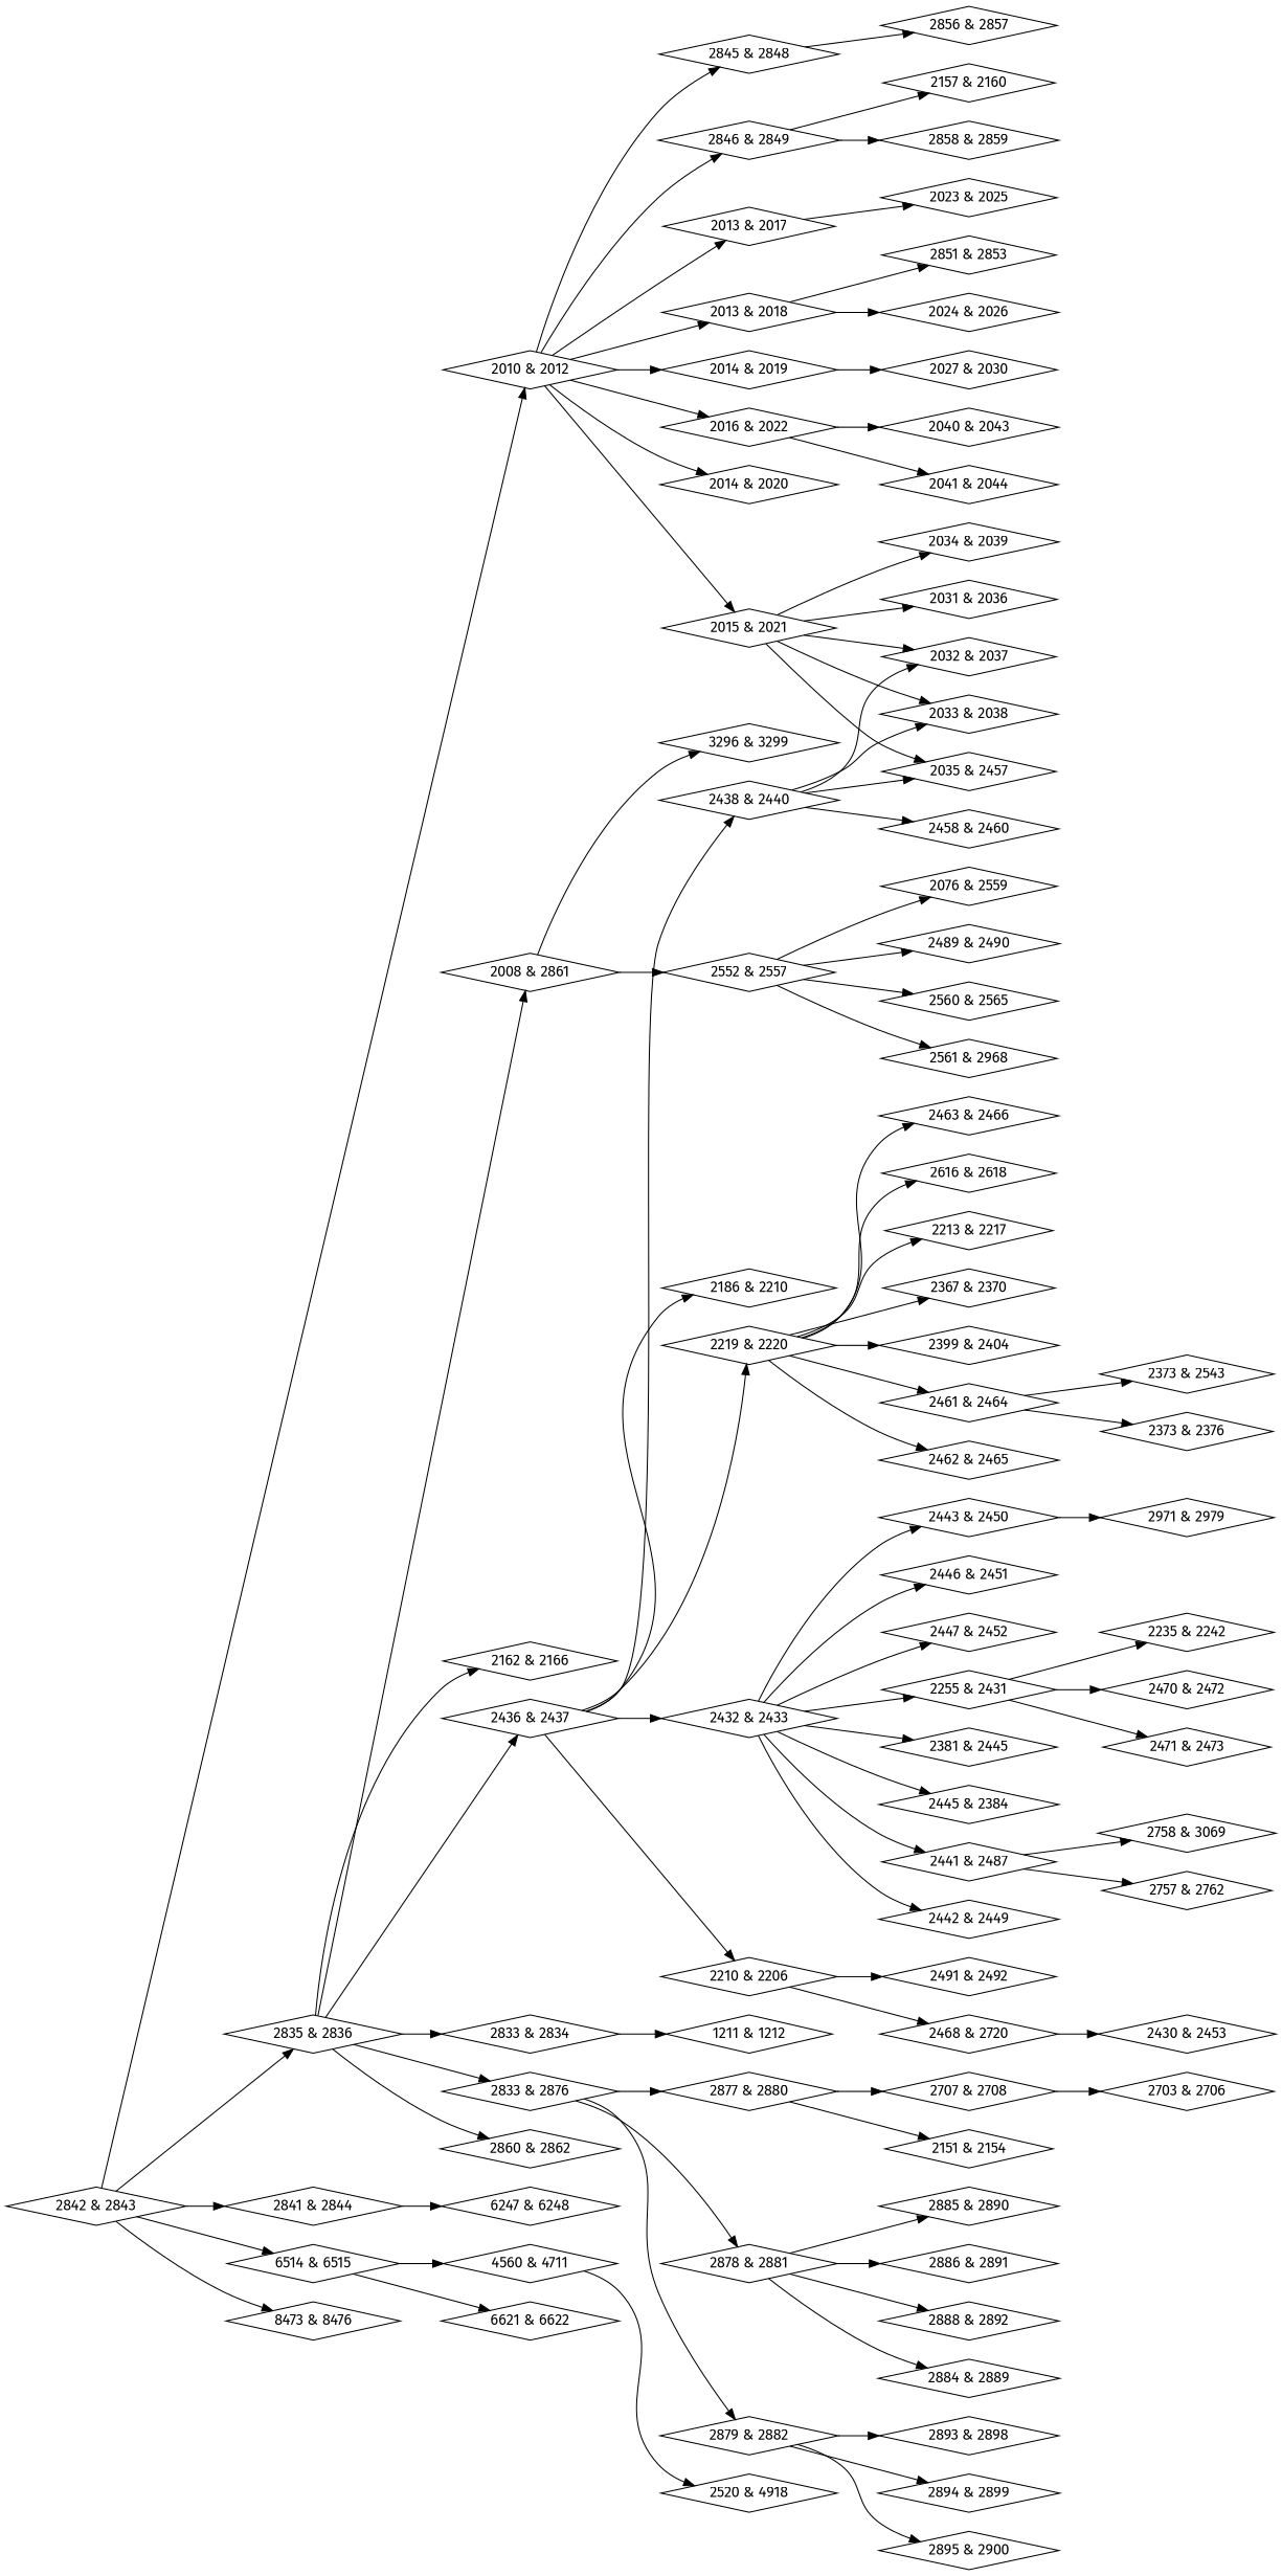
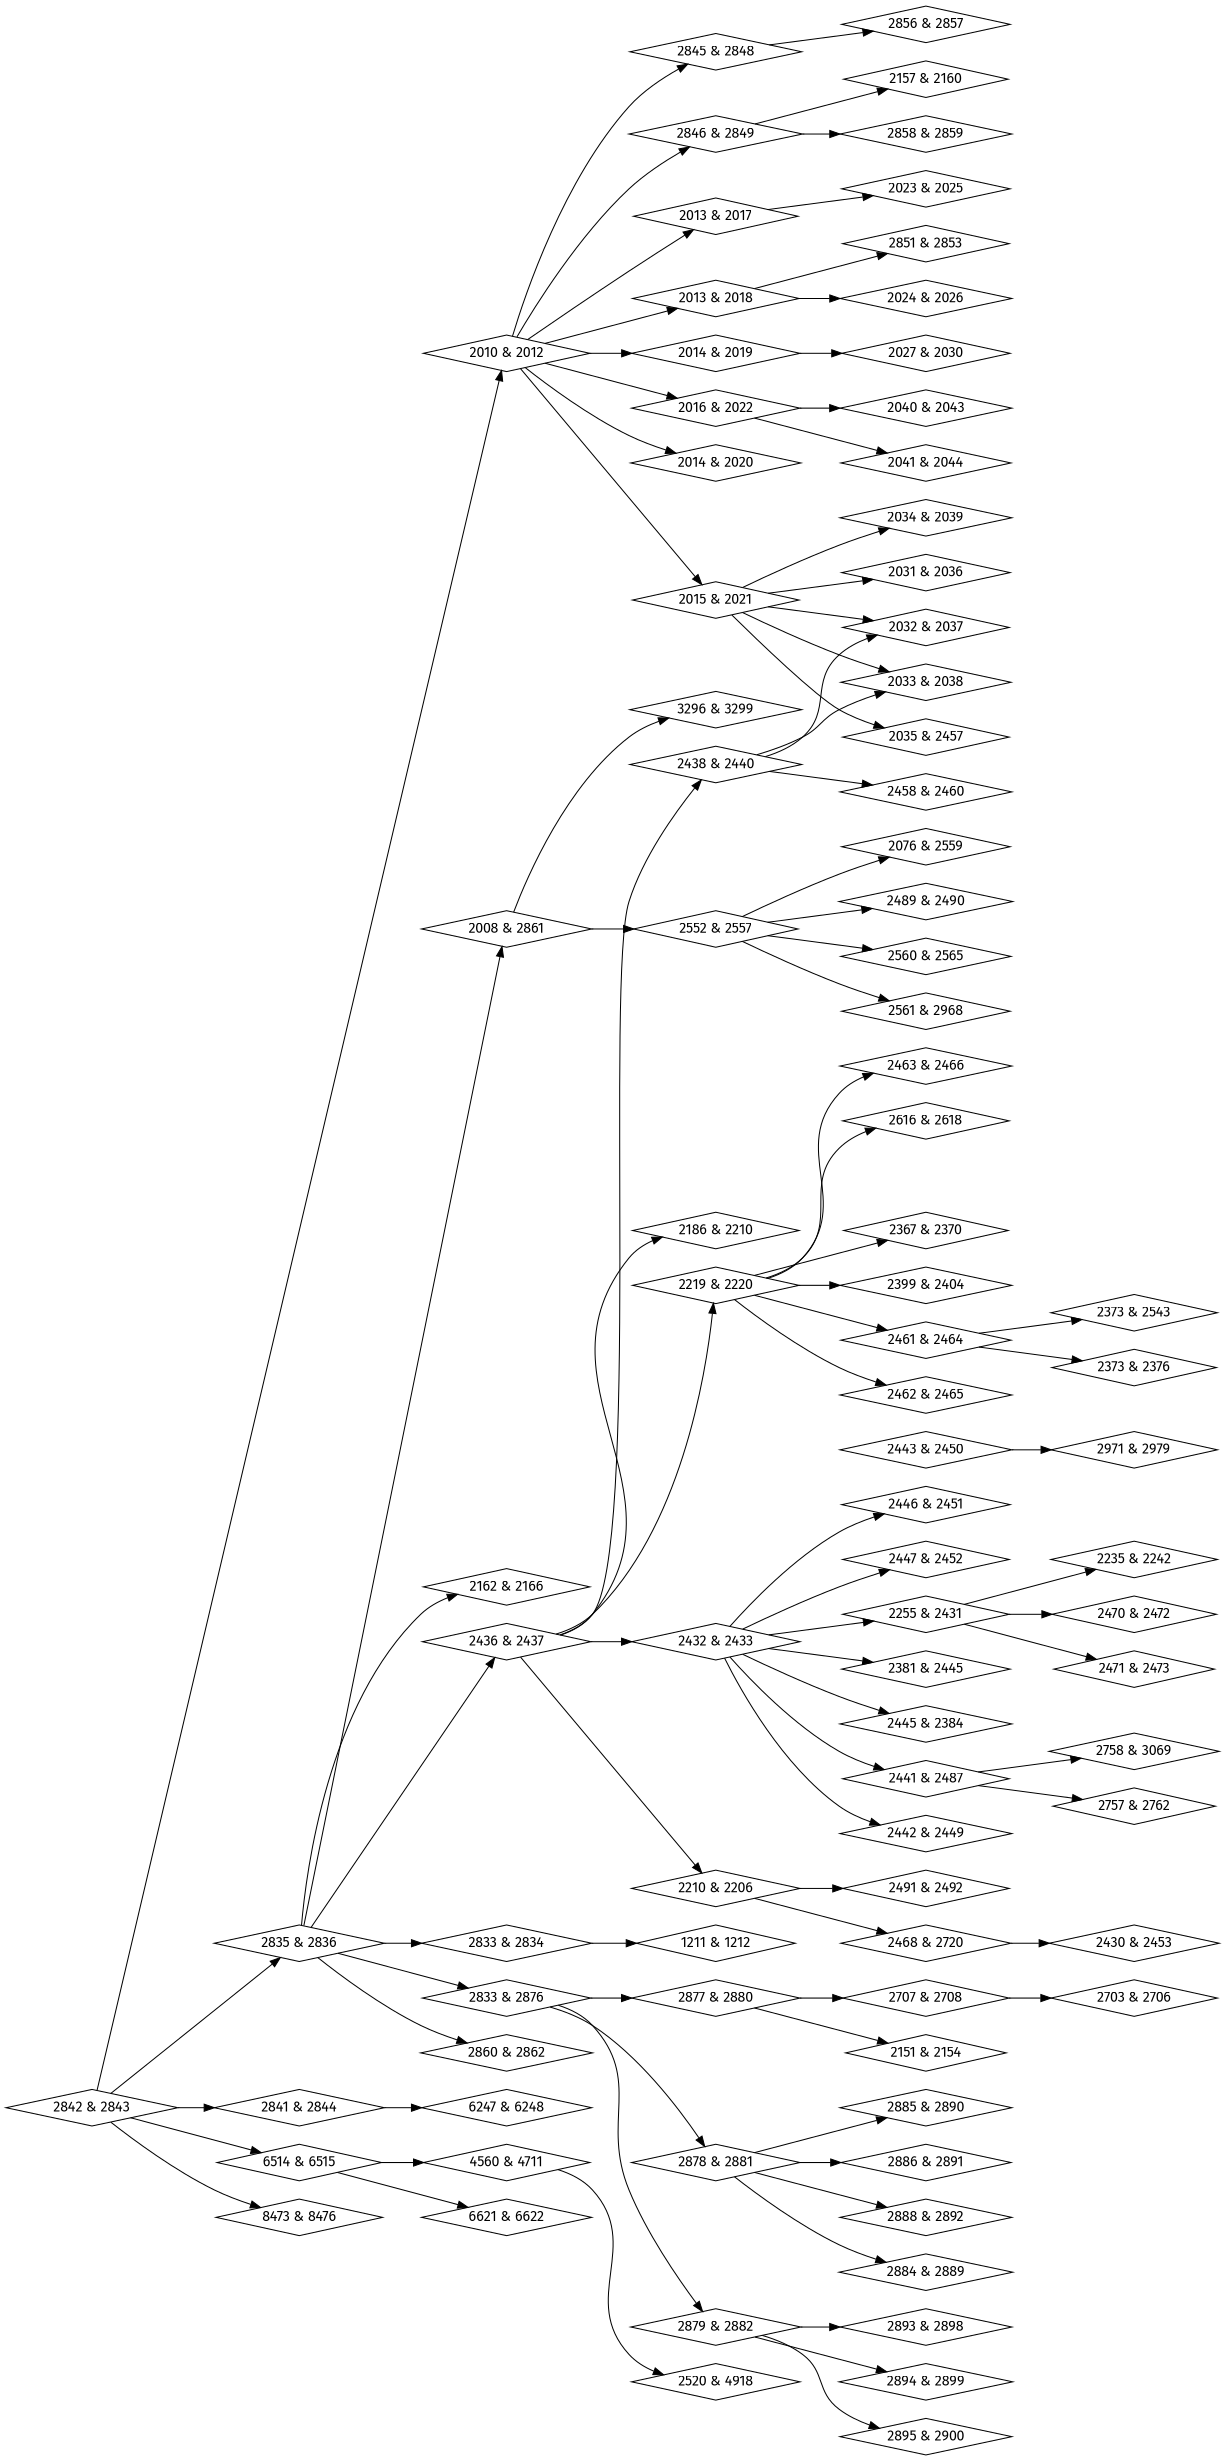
  digraph {
    fontname="Fira Sans"
    rankdir=LR
    node [fontname="Fira Sans" shape=diamond]
    edge [fontname="Fira Sans"]
    n1 [label="1211 & 1212"]
    n2 [label="2008 & 2861"]
    n3 [label="2552 & 2557"]
    n4 [label="3296 & 3299"]
    n5 [label="2076 & 2559"]
    n6 [label="2489 & 2490"]
    n7 [label="2560 & 2565"]
    n8 [label="2561 & 2968"]
    n9 [label="2010 & 2012"]
    n10 [label="2013 & 2017"]
    n11 [label="2013 & 2018"]
    n12 [label="2014 & 2019"]
    n13 [label="2014 & 2020"]
    n14 [label="2015 & 2021"]
    n15 [label="2016 & 2022"]
    n16 [label="2845 & 2848"]
    n17 [label="2846 & 2849"]
    n18 [label="2023 & 2025"]
    n19 [label="2024 & 2026"]
    n20 [label="2851 & 2853"]
    n21 [label="2027 & 2030"]
    n22 [label="2031 & 2036"]
    n23 [label="2032 & 2037"]
    n24 [label="2033 & 2038"]
    n25 [label="2034 & 2039"]
    n26 [label="2035 & 2457"]
    n27 [label="2040 & 2043"]
    n28 [label="2041 & 2044"]
    n29 [label="2856 & 2857"]
    n30 [label="2157 & 2160"]
    n31 [label="2858 & 2859"]
    n32 [label="2151 & 2154"]
    n33 [label="2162 & 2166"]
    n34 [label="2186 & 2210"]
    n35 [label="2210 & 2206"]
    n36 [label="2468 & 2720"]
    n37 [label="2491 & 2492"]
    n38 [label="2430 & 2453"]
-   n39 [label="2213 & 2217"]
    n40 [label="2219 & 2220"]
    n41 [label="2367 & 2370"]
    n42 [label="2399 & 2404"]
    n43 [label="2461 & 2464"]
    n44 [label="2462 & 2465"]
    n45 [label="2463 & 2466"]
    n46 [label="2616 & 2618"]
    n47 [label="2373 & 2376"]
    n48 [label="2373 & 2543"]
    n49 [label="2235 & 2242"]
    n50 [label="2255 & 2431"]
    n51 [label="2470 & 2472"]
    n52 [label="2471 & 2473"]
    n53 [label="2381 & 2445"]
    n54 [label="2445 & 2384"]
    n55 [label="2432 & 2433"]
    n56 [label="2441 & 2487"]
    n57 [label="2442 & 2449"]
    n58 [label="2443 & 2450"]
    n59 [label="2446 & 2451"]
    n60 [label="2447 & 2452"]
    n61 [label="2757 & 2762"]
    n62 [label="2758 & 3069"]
    n63 [label="2971 & 2979"]
    n64 [label="2436 & 2437"]
    n65 [label="2438 & 2440"]
    n66 [label="2458 & 2460"]
    n67 [label="2520 & 4918"]
    n68 [label="2703 & 2706"]
    n69 [label="2707 & 2708"]
    n70 [label="2833 & 2834"]
    n71 [label="2833 & 2876"]
    n72 [label="2877 & 2880"]
    n73 [label="2878 & 2881"]
    n74 [label="2879 & 2882"]
    n75 [label="2884 & 2889"]
    n76 [label="2885 & 2890"]
    n77 [label="2886 & 2891"]
    n78 [label="2888 & 2892"]
    n79 [label="2893 & 2898"]
    n80 [label="2894 & 2899"]
    n81 [label="2895 & 2900"]
    n82 [label="2835 & 2836"]
    n83 [label="2860 & 2862"]
    n84 [label="2841 & 2844"]
    n85 [label="6247 & 6248"]
    n86 [label="2842 & 2843"]
    n87 [label="6514 & 6515"]
    n88 [label="8473 & 8476"]
    n89 [label="4560 & 4711"]
    n90 [label="6621 & 6622"]
    n2 -> n3
    n2 -> n4
    n3 -> n5
    n3 -> n6
    n3 -> n7
    n3 -> n8
    n9 -> n10
    n9 -> n11
    n9 -> n12
    n9 -> n13
    n9 -> n14
    n9 -> n15
    n9 -> n16
    n9 -> n17
    n10 -> n18
    n11 -> n19
    n11 -> n20
    n12 -> n21
    n14 -> n22
    n14 -> n23
    n14 -> n24
    n14 -> n25
    n14 -> n26
    n15 -> n27
    n15 -> n28
    n16 -> n29
    n17 -> n30
    n17 -> n31
    n35 -> n36
    n35 -> n37
    n36 -> n38
-   n40 -> n39
    n40 -> n41
    n40 -> n42
    n40 -> n43
    n40 -> n44
    n40 -> n45
    n40 -> n46
    n43 -> n47
    n43 -> n48
    n50 -> n49
    n50 -> n51
    n50 -> n52
    n55 -> n50
    n55 -> n53
    n55 -> n54
    n55 -> n56
    n55 -> n57
-   n55 -> n58
    n55 -> n59
    n55 -> n60
    n56 -> n61
    n56 -> n62
    n58 -> n63
    n64 -> n34
    n64 -> n35
    n64 -> n40
    n64 -> n55
    n64 -> n65
    n65 -> n23
    n65 -> n24
-   n65 -> n26
    n65 -> n66
    n69 -> n68
    n70 -> n1
    n71 -> n72
    n71 -> n73
    n71 -> n74
    n72 -> n32
    n72 -> n69
    n73 -> n75
    n73 -> n76
    n73 -> n77
    n73 -> n78
    n74 -> n79
    n74 -> n80
    n74 -> n81
    n82 -> n2
    n82 -> n33
    n82 -> n64
    n82 -> n70
    n82 -> n71
    n82 -> n83
    n84 -> n85
    n86 -> n9
    n86 -> n82
    n86 -> n84
    n86 -> n87
    n86 -> n88
    n87 -> n89
    n87 -> n90
    n89 -> n67
  }
